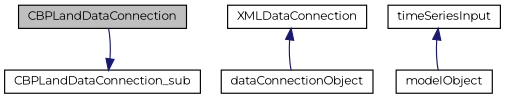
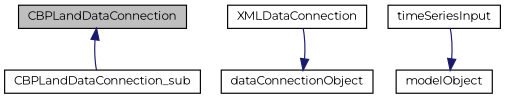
  digraph {
    fontname=Montserrat
    node [color=black fillcolor=white fontname=Montserrat fontsize=10 shape=record style=filled]
    edge [color=midnightblue dir=back fontname=Montserrat fontsize=10 labelfontname=Helvetica labelfontsize=10 style=solid]
    n1 [fillcolor=grey75 fontcolor=black height=0.2 label=CBPLandDataConnection width=0.4]
    n2 [height=0.2 label=CBPLandDataConnection_sub width=0.4]
    n3 [height=0.2 label=XMLDataConnection width=0.4]
    n4 [height=0.2 label=dataConnectionObject width=0.4]
    n5 [height=0.2 label=timeSeriesInput width=0.4]
    n6 [height=0.2 label=modelObject width=0.4]
-   n2 -> n1
-   n3 -> n4
-   n5 -> n6
+   n1 -> n2
+   n4 -> n3
+   n6 -> n5
  }
